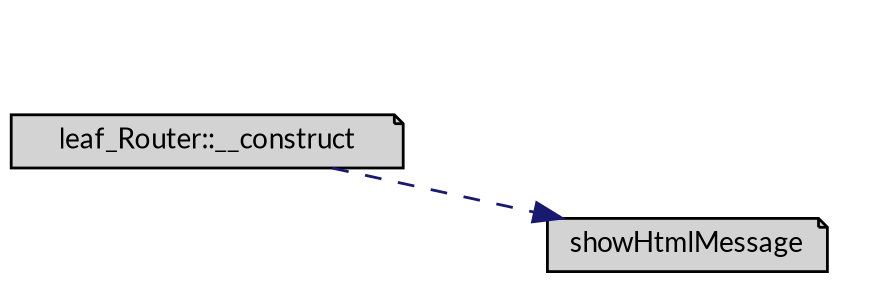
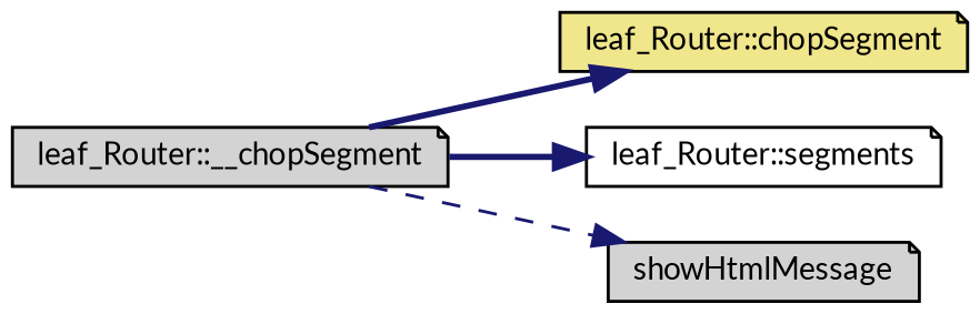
  digraph {
    fontname=Lato
    rankdir=LR
    node [color=black fillcolor=lightgrey fontname=Lato fontsize=10 shape=note style=filled]
    edge [color=midnightblue fontname=Lato fontsize=10 labelfontname="FreeSans.ttf" labelfontsize=10 style=bold]
-   n1 [fontcolor=black height=0.2 label="leaf_Router::__construct" width=0.4]
+   n1 [fontcolor=black height=0.2 label="leaf_Router::__chopSegment" width=0.4]
+   n2 [fillcolor=khaki height=0.2 label="leaf_Router::chopSegment" width=0.4]
+   n3 [fillcolor=white height=0.2 label="leaf_Router::segments" width=0.4]
    n4 [height=0.2 label=showHtmlMessage width=0.4]
+   n1 -> n2
+   n1 -> n3
    n1 -> n4 [style=dashed]
  }
